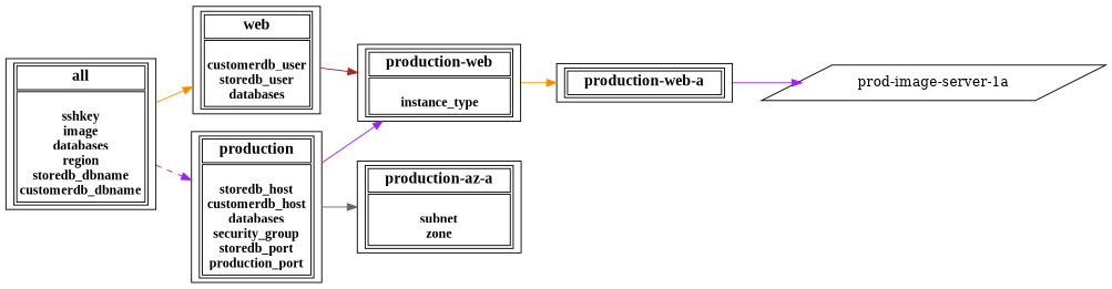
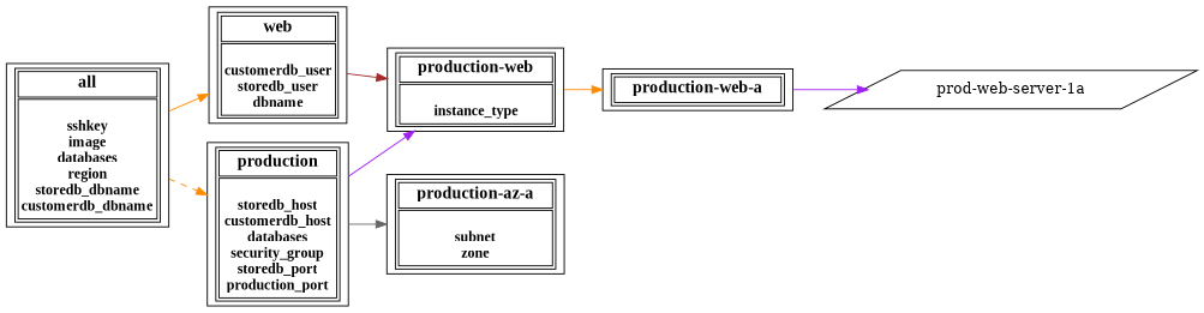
  digraph {
    rankdir=LR
    node [shape=record]
    edge [color=darkorange style=solid]
    n1 [label=< <table>   <tr><td><b>   <font face="Times New Roman, Bold" point-size="16">production</font>   </b></td></tr>  <tr><td><font face="Times New Roman, Bold" point-size="14"><br/>storedb_host<br/>customerdb_host<br/>databases<br/>security_group<br/>storedb_port<br/>production_port</font></td></tr></table> >]
    n2 [label=< <table>   <tr><td><b>   <font face="Times New Roman, Bold" point-size="16">production-web</font>   </b></td></tr>  <tr><td><font face="Times New Roman, Bold" point-size="14"><br/>instance_type</font></td></tr></table> >]
    n3 [label=< <table>   <tr><td><b>   <font face="Times New Roman, Bold" point-size="16">production-az-a</font>   </b></td></tr>  <tr><td><font face="Times New Roman, Bold" point-size="14"><br/>subnet<br/>zone</font></td></tr></table> >]
    n4 [label=< <table>   <tr><td><b>   <font face="Times New Roman, Bold" point-size="16">production-web-a</font>   </b></td></tr> </table> >]
-   n5 [label="prod-image-server-1a" shape=parallelogram]
-   n6 [label=< <table>   <tr><td><b>   <font face="Times New Roman, Bold" point-size="16">web</font>   </b></td></tr>  <tr><td><font face="Times New Roman, Bold" point-size="14"><br/>customerdb_user<br/>storedb_user<br/>databases</font></td></tr></table> >]
+   n5 [label="prod-web-server-1a" shape=parallelogram]
+   n6 [label=< <table>   <tr><td><b>   <font face="Times New Roman, Bold" point-size="16">web</font>   </b></td></tr>  <tr><td><font face="Times New Roman, Bold" point-size="14"><br/>customerdb_user<br/>storedb_user<br/>dbname</font></td></tr></table> >]
    n7 [label=< <table>   <tr><td><b>   <font face="Times New Roman, Bold" point-size="16">all</font>   </b></td></tr>  <tr><td><font face="Times New Roman, Bold" point-size="14"><br/>sshkey<br/>image<br/>databases<br/>region<br/>storedb_dbname<br/>customerdb_dbname</font></td></tr></table> >]
    n1 -> n2 [color=purple]
    n1 -> n3 [color=gray40]
    n2 -> n4
    n4 -> n5 [color=purple]
    n6 -> n2 [color=brown]
-   n7 -> n1 [color=purple style=dashed]
+   n7 -> n1 [style=dashed]
    n7 -> n6
  }
